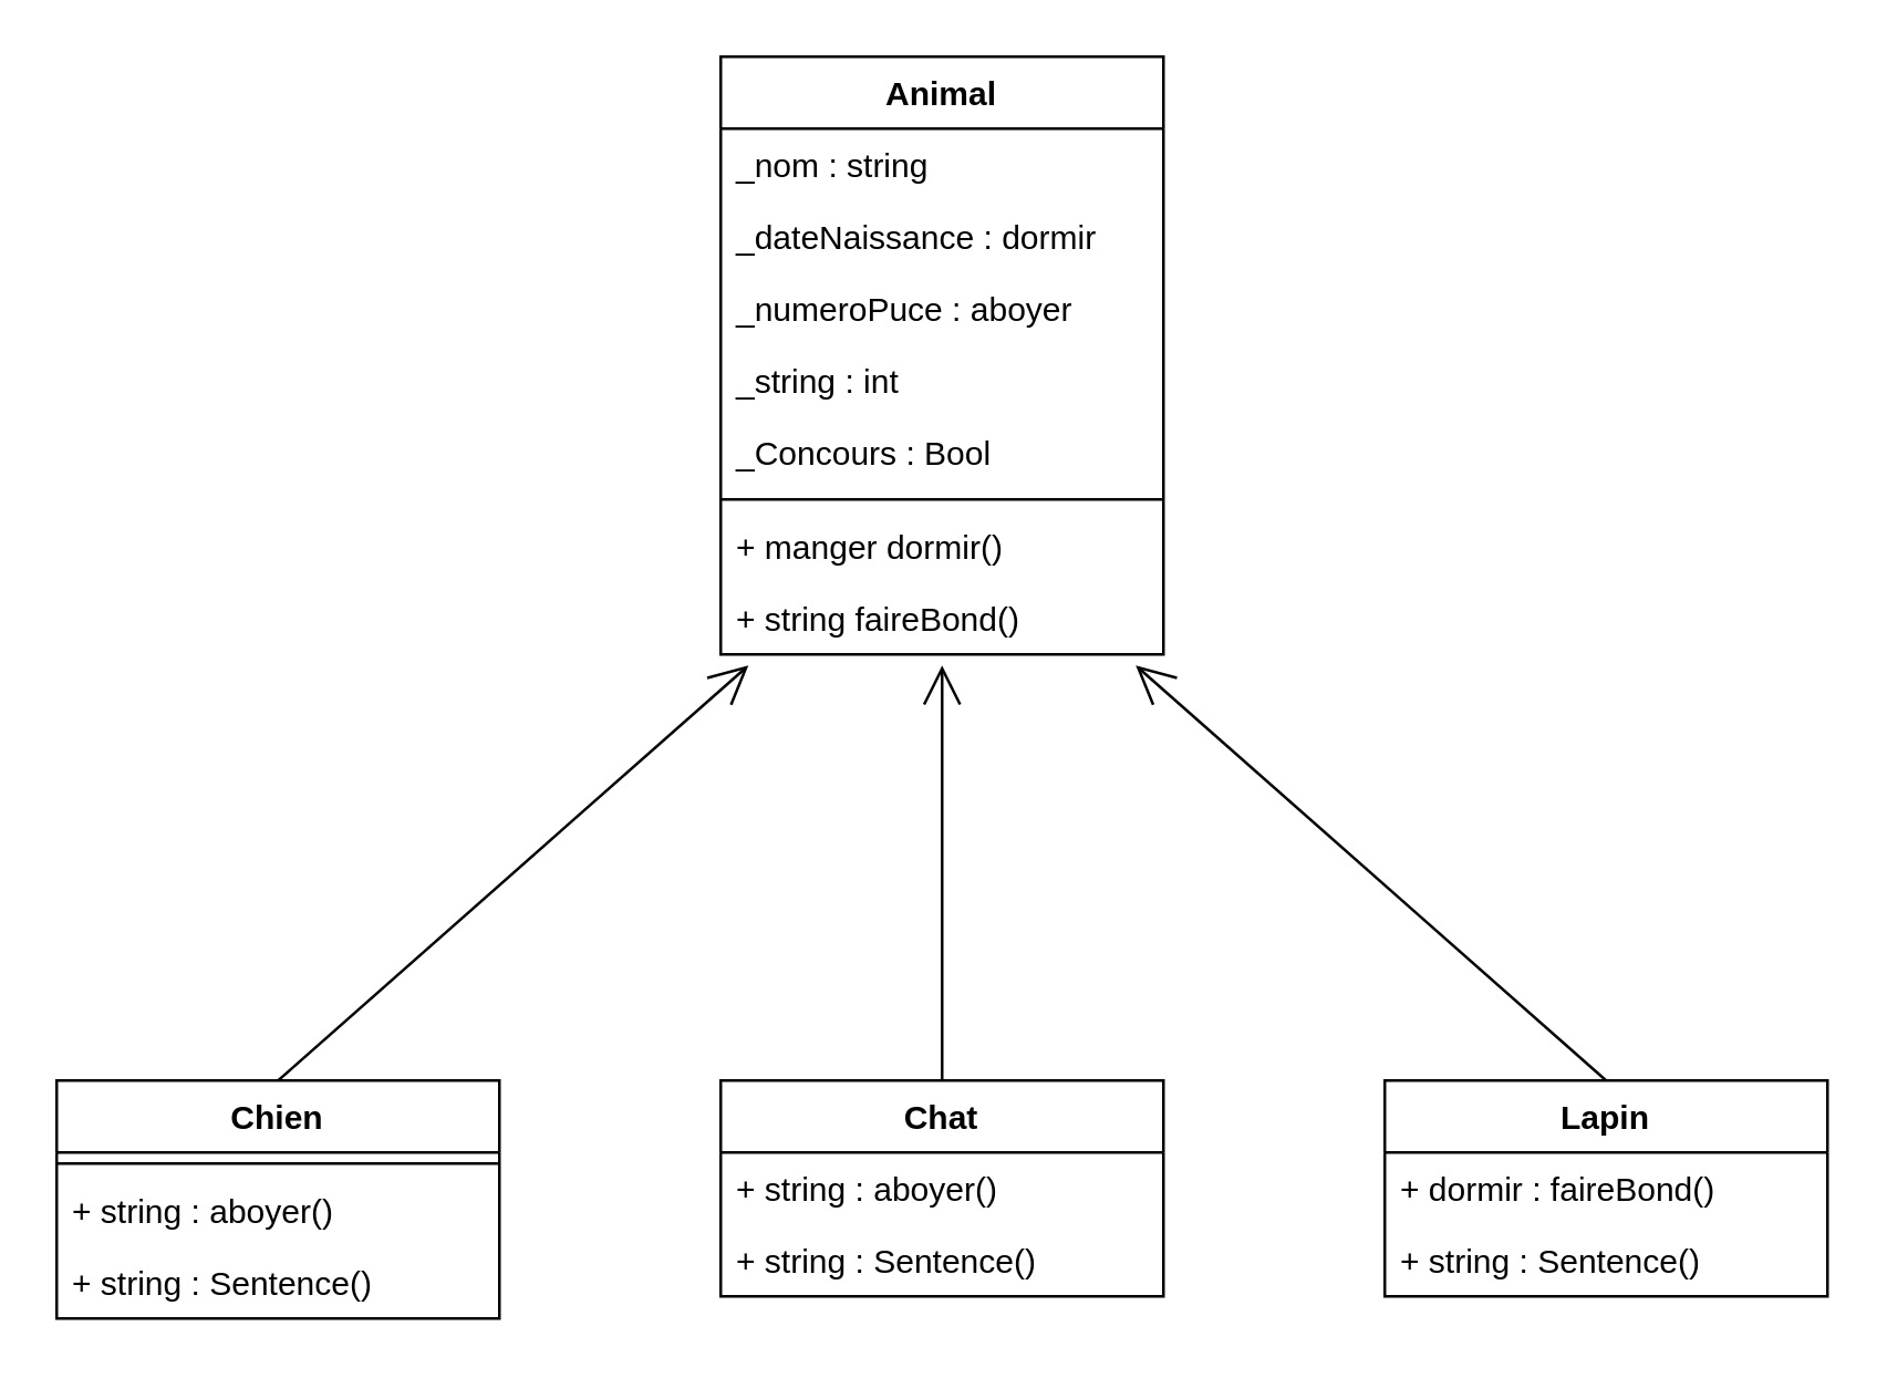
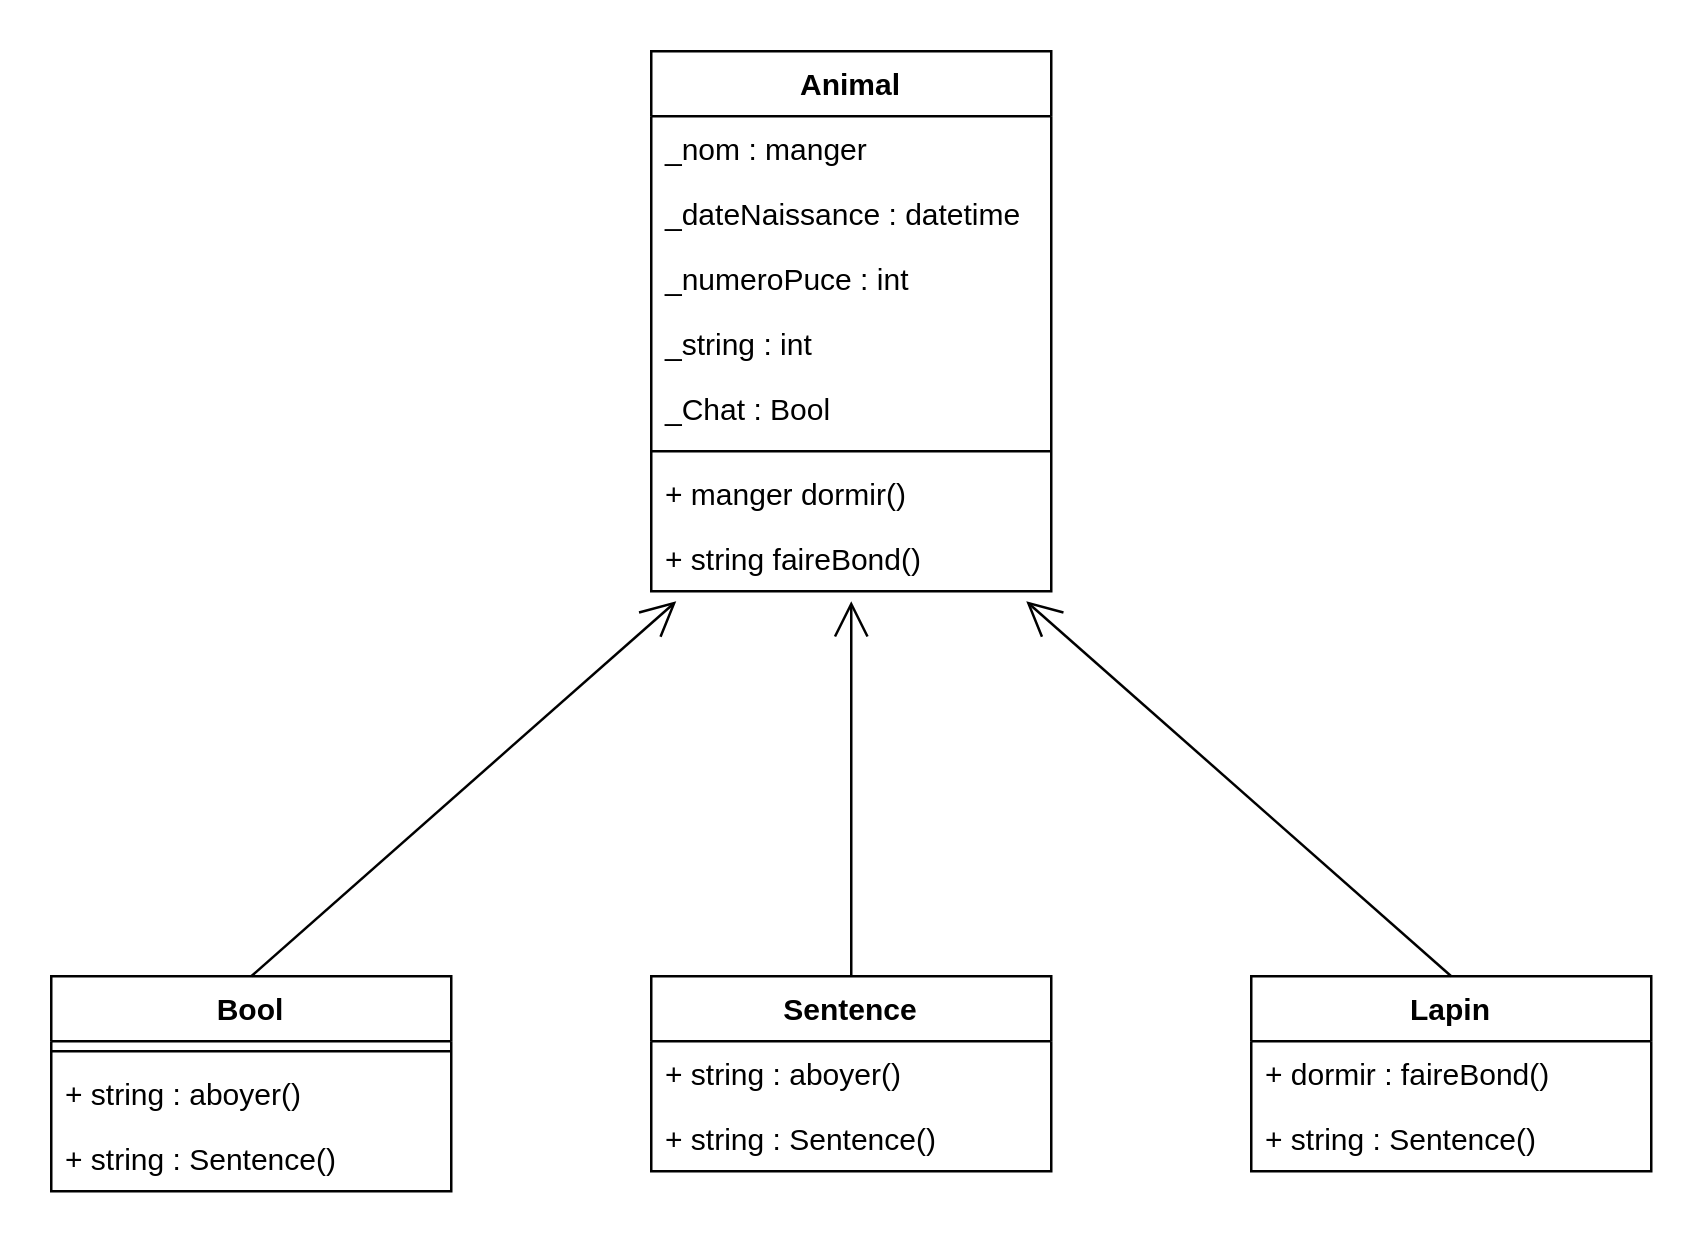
  <mxCell id="0" />
  <mxCell id="1" parent="0" />
  <mxCell id="2" value="Animal" style="swimlane;fontStyle=1;align=center;verticalAlign=top;childLayout=stackLayout;horizontal=1;startSize=26;horizontalStack=0;resizeParent=1;resizeParentMax=0;resizeLast=0;collapsible=1;marginBottom=0;" vertex="1" parent="1"><mxGeometry x="260" y="20" width="160" height="216" as="geometry" /></mxCell>
- <mxCell id="3" value="_nom : string " style="text;strokeColor=none;fillColor=none;align=left;verticalAlign=top;spacingLeft=4;spacingRight=4;overflow=hidden;rotatable=0;points=[[0,0.5],[1,0.5]];portConstraint=eastwest;" vertex="1" parent="2"><mxGeometry y="26" width="160" height="26" as="geometry" /></mxCell>
- <mxCell id="4" value="_dateNaissance : dormir" style="text;strokeColor=none;fillColor=none;align=left;verticalAlign=top;spacingLeft=4;spacingRight=4;overflow=hidden;rotatable=0;points=[[0,0.5],[1,0.5]];portConstraint=eastwest;" vertex="1" parent="2"><mxGeometry y="52" width="160" height="26" as="geometry" /></mxCell>
- <mxCell id="5" value="_numeroPuce : aboyer" style="text;strokeColor=none;fillColor=none;align=left;verticalAlign=top;spacingLeft=4;spacingRight=4;overflow=hidden;rotatable=0;points=[[0,0.5],[1,0.5]];portConstraint=eastwest;" vertex="1" parent="2"><mxGeometry y="78" width="160" height="26" as="geometry" /></mxCell>
+ <mxCell id="3" value="_nom : manger " style="text;strokeColor=none;fillColor=none;align=left;verticalAlign=top;spacingLeft=4;spacingRight=4;overflow=hidden;rotatable=0;points=[[0,0.5],[1,0.5]];portConstraint=eastwest;" vertex="1" parent="2"><mxGeometry y="26" width="160" height="26" as="geometry" /></mxCell>
+ <mxCell id="4" value="_dateNaissance : datetime" style="text;strokeColor=none;fillColor=none;align=left;verticalAlign=top;spacingLeft=4;spacingRight=4;overflow=hidden;rotatable=0;points=[[0,0.5],[1,0.5]];portConstraint=eastwest;" vertex="1" parent="2"><mxGeometry y="52" width="160" height="26" as="geometry" /></mxCell>
+ <mxCell id="5" value="_numeroPuce : int" style="text;strokeColor=none;fillColor=none;align=left;verticalAlign=top;spacingLeft=4;spacingRight=4;overflow=hidden;rotatable=0;points=[[0,0.5],[1,0.5]];portConstraint=eastwest;" vertex="1" parent="2"><mxGeometry y="78" width="160" height="26" as="geometry" /></mxCell>
  <mxCell id="6" value="_string : int" style="text;strokeColor=none;fillColor=none;align=left;verticalAlign=top;spacingLeft=4;spacingRight=4;overflow=hidden;rotatable=0;points=[[0,0.5],[1,0.5]];portConstraint=eastwest;" vertex="1" parent="2"><mxGeometry y="104" width="160" height="26" as="geometry" /></mxCell>
- <mxCell id="7" value="_Concours : Bool" style="text;strokeColor=none;fillColor=none;align=left;verticalAlign=top;spacingLeft=4;spacingRight=4;overflow=hidden;rotatable=0;points=[[0,0.5],[1,0.5]];portConstraint=eastwest;" vertex="1" parent="2"><mxGeometry y="130" width="160" height="26" as="geometry" /></mxCell>
+ <mxCell id="7" value="_Chat : Bool" style="text;strokeColor=none;fillColor=none;align=left;verticalAlign=top;spacingLeft=4;spacingRight=4;overflow=hidden;rotatable=0;points=[[0,0.5],[1,0.5]];portConstraint=eastwest;" vertex="1" parent="2"><mxGeometry y="130" width="160" height="26" as="geometry" /></mxCell>
  <mxCell id="8" value="" style="line;strokeWidth=1;fillColor=none;align=left;verticalAlign=middle;spacingTop=-1;spacingLeft=3;spacingRight=3;rotatable=0;labelPosition=right;points=[];portConstraint=eastwest;strokeColor=inherit;" vertex="1" parent="2"><mxGeometry y="156" width="160" height="8" as="geometry" /></mxCell>
  <mxCell id="9" value="+ manger dormir()" style="text;strokeColor=none;fillColor=none;align=left;verticalAlign=top;spacingLeft=4;spacingRight=4;overflow=hidden;rotatable=0;points=[[0,0.5],[1,0.5]];portConstraint=eastwest;" vertex="1" parent="2"><mxGeometry y="164" width="160" height="26" as="geometry" /></mxCell>
  <mxCell id="10" value="+ string faireBond()" style="text;strokeColor=none;fillColor=none;align=left;verticalAlign=top;spacingLeft=4;spacingRight=4;overflow=hidden;rotatable=0;points=[[0,0.5],[1,0.5]];portConstraint=eastwest;" vertex="1" parent="2"><mxGeometry y="190" width="160" height="26" as="geometry" /></mxCell>
  <mxCell id="11" value="Lapin" style="swimlane;fontStyle=1;align=center;verticalAlign=top;childLayout=stackLayout;horizontal=1;startSize=26;horizontalStack=0;resizeParent=1;resizeParentMax=0;resizeLast=0;collapsible=1;marginBottom=0;" vertex="1" parent="1"><mxGeometry x="500" y="390" width="160" height="78" as="geometry" /></mxCell>
  <mxCell id="12" value="+ dormir : faireBond()" style="text;strokeColor=none;fillColor=none;align=left;verticalAlign=top;spacingLeft=4;spacingRight=4;overflow=hidden;rotatable=0;points=[[0,0.5],[1,0.5]];portConstraint=eastwest;" vertex="1" parent="11"><mxGeometry y="26" width="160" height="26" as="geometry" /></mxCell>
  <mxCell id="13" value="+ string : Sentence()" style="text;strokeColor=none;fillColor=none;align=left;verticalAlign=top;spacingLeft=4;spacingRight=4;overflow=hidden;rotatable=0;points=[[0,0.5],[1,0.5]];portConstraint=eastwest;" vertex="1" parent="11"><mxGeometry y="52" width="160" height="26" as="geometry" /></mxCell>
- <mxCell id="14" value="Chat" style="swimlane;fontStyle=1;align=center;verticalAlign=top;childLayout=stackLayout;horizontal=1;startSize=26;horizontalStack=0;resizeParent=1;resizeParentMax=0;resizeLast=0;collapsible=1;marginBottom=0;" vertex="1" parent="1"><mxGeometry x="260" y="390" width="160" height="78" as="geometry" /></mxCell>
+ <mxCell id="14" value="Sentence" style="swimlane;fontStyle=1;align=center;verticalAlign=top;childLayout=stackLayout;horizontal=1;startSize=26;horizontalStack=0;resizeParent=1;resizeParentMax=0;resizeLast=0;collapsible=1;marginBottom=0;" vertex="1" parent="1"><mxGeometry x="260" y="390" width="160" height="78" as="geometry" /></mxCell>
  <mxCell id="15" value="+ string : aboyer()" style="text;strokeColor=none;fillColor=none;align=left;verticalAlign=top;spacingLeft=4;spacingRight=4;overflow=hidden;rotatable=0;points=[[0,0.5],[1,0.5]];portConstraint=eastwest;" vertex="1" parent="14"><mxGeometry y="26" width="160" height="26" as="geometry" /></mxCell>
  <mxCell id="16" value="+ string : Sentence()" style="text;strokeColor=none;fillColor=none;align=left;verticalAlign=top;spacingLeft=4;spacingRight=4;overflow=hidden;rotatable=0;points=[[0,0.5],[1,0.5]];portConstraint=eastwest;" vertex="1" parent="14"><mxGeometry y="52" width="160" height="26" as="geometry" /></mxCell>
- <mxCell id="17" value="Chien" style="swimlane;fontStyle=1;align=center;verticalAlign=top;childLayout=stackLayout;horizontal=1;startSize=26;horizontalStack=0;resizeParent=1;resizeParentMax=0;resizeLast=0;collapsible=1;marginBottom=0;" vertex="1" parent="1"><mxGeometry x="20" y="390" width="160" height="86" as="geometry" /></mxCell>
+ <mxCell id="17" value="Bool" style="swimlane;fontStyle=1;align=center;verticalAlign=top;childLayout=stackLayout;horizontal=1;startSize=26;horizontalStack=0;resizeParent=1;resizeParentMax=0;resizeLast=0;collapsible=1;marginBottom=0;" vertex="1" parent="1"><mxGeometry x="20" y="390" width="160" height="86" as="geometry" /></mxCell>
  <mxCell id="18" value="" style="line;strokeWidth=1;fillColor=none;align=left;verticalAlign=middle;spacingTop=-1;spacingLeft=3;spacingRight=3;rotatable=0;labelPosition=right;points=[];portConstraint=eastwest;strokeColor=inherit;" vertex="1" parent="17"><mxGeometry y="26" width="160" height="8" as="geometry" /></mxCell>
  <mxCell id="19" value="+ string : aboyer()" style="text;strokeColor=none;fillColor=none;align=left;verticalAlign=top;spacingLeft=4;spacingRight=4;overflow=hidden;rotatable=0;points=[[0,0.5],[1,0.5]];portConstraint=eastwest;" vertex="1" parent="17"><mxGeometry y="34" width="160" height="26" as="geometry" /></mxCell>
  <mxCell id="20" value="+ string : Sentence()" style="text;strokeColor=none;fillColor=none;align=left;verticalAlign=top;spacingLeft=4;spacingRight=4;overflow=hidden;rotatable=0;points=[[0,0.5],[1,0.5]];portConstraint=eastwest;" vertex="1" parent="17"><mxGeometry y="60" width="160" height="26" as="geometry" /></mxCell>
  <mxCell id="21" value="" style="endArrow=open;endFill=1;endSize=12;html=1;rounded=0;exitX=0.5;exitY=0;exitDx=0;exitDy=0;" edge="1" parent="1" source="17"><mxGeometry width="160" relative="1" as="geometry"><mxPoint x="100" y="350" as="sourcePoint" /><mxPoint x="270" y="240" as="targetPoint" /></mxGeometry></mxCell>
  <mxCell id="22" value="" style="endArrow=open;endFill=1;endSize=12;html=1;rounded=0;exitX=0.5;exitY=0;exitDx=0;exitDy=0;" edge="1" parent="1" source="11"><mxGeometry width="160" relative="1" as="geometry"><mxPoint x="460" y="350" as="sourcePoint" /><mxPoint x="410" y="240" as="targetPoint" /></mxGeometry></mxCell>
  <mxCell id="23" value="" style="endArrow=open;endFill=1;endSize=12;html=1;rounded=0;exitX=0.5;exitY=0;exitDx=0;exitDy=0;" edge="1" parent="1" source="14"><mxGeometry width="160" relative="1" as="geometry"><mxPoint x="255" y="400" as="sourcePoint" /><mxPoint x="340" y="240" as="targetPoint" /></mxGeometry></mxCell>
